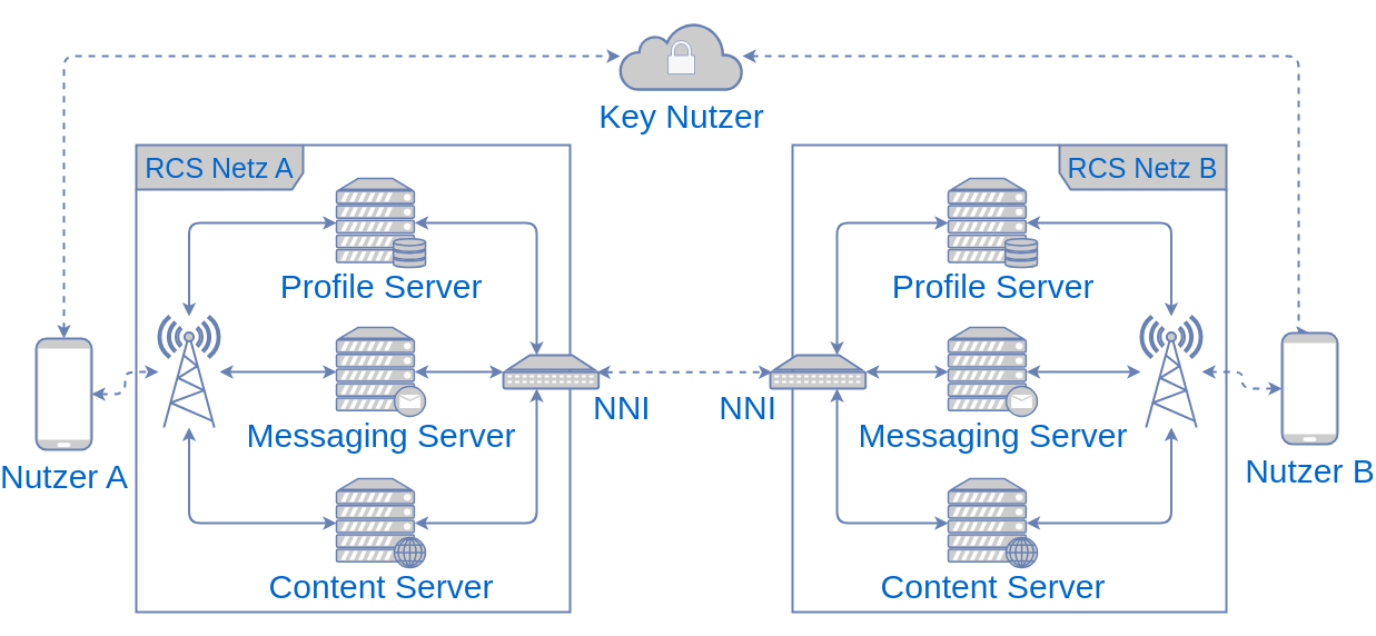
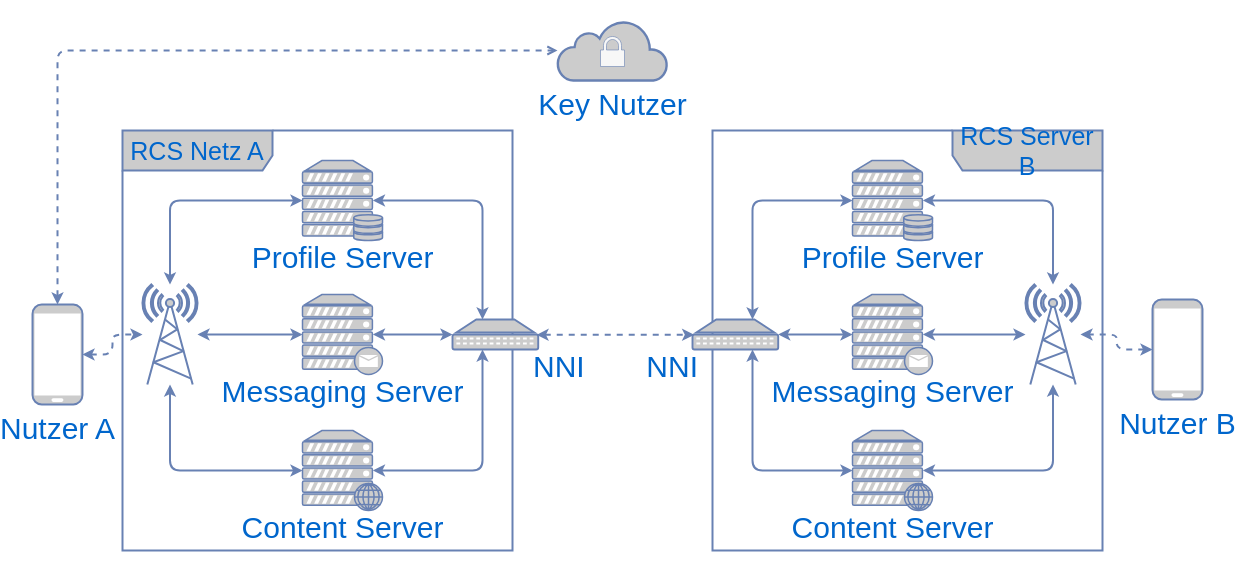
  <mxCell id="0" />
  <mxCell id="1" parent="0" />
  <mxCell id="2" value="" style="edgeStyle=orthogonalEdgeStyle;rounded=1;orthogonalLoop=1;jettySize=auto;html=1;exitX=0;exitY=0.5;exitDx=0;exitDy=0;exitPerimeter=0;strokeColor=#6881B3;strokeWidth=2;align=center;verticalAlign=top;fontFamily=Helvetica;fontSize=30;fontColor=#0066CC;fillColor=#CCCCCC;gradientColor=none;gradientDirection=north;dashed=1;startArrow=classic;startFill=1;" parent="1" source="4" target="21" edge="1"><mxGeometry relative="1" as="geometry" /></mxCell>
- <mxCell id="3" value="" style="edgeStyle=orthogonalEdgeStyle;rounded=1;orthogonalLoop=1;jettySize=auto;html=1;exitX=0.5;exitY=0;exitDx=0;exitDy=0;exitPerimeter=0;strokeColor=#6881B3;strokeWidth=2;align=center;verticalAlign=top;fontFamily=Helvetica;fontSize=30;fontColor=#0066CC;fillColor=#CCCCCC;gradientColor=none;gradientDirection=north;dashed=1;startArrow=classic;startFill=1;" parent="1" source="4" target="15" edge="1"><mxGeometry relative="1" as="geometry"><mxPoint x="1105" y="344" as="sourcePoint" /><Array as="points"><mxPoint x="1155" y="50" /></Array></mxGeometry></mxCell>
  <mxCell id="4" value="Nutzer B" style="verticalAlign=top;verticalLabelPosition=bottom;labelPosition=center;align=center;html=1;outlineConnect=0;gradientDirection=north;strokeWidth=2;shape=mxgraph.networks.mobile;rounded=1;strokeColor=#6881B3;fontFamily=Helvetica;fontSize=30;fontColor=#0066CC;fillColor=#CCCCCC;gradientColor=none;" parent="1" vertex="1"><mxGeometry x="1140" y="299" width="50" height="100" as="geometry" /></mxCell>
  <mxCell id="5" value="" style="edgeStyle=orthogonalEdgeStyle;rounded=1;orthogonalLoop=1;jettySize=auto;html=1;exitX=1;exitY=0.5;exitDx=0;exitDy=0;exitPerimeter=0;strokeColor=#6881B3;strokeWidth=2;align=center;verticalAlign=top;fontFamily=Helvetica;fontSize=30;fontColor=#0066CC;fillColor=#CCCCCC;gradientColor=none;gradientDirection=north;dashed=1;startArrow=classic;startFill=1;" parent="1" source="7" target="8" edge="1"><mxGeometry relative="1" as="geometry" /></mxCell>
- <mxCell id="6" value="" style="edgeStyle=orthogonalEdgeStyle;rounded=1;orthogonalLoop=1;jettySize=auto;html=1;exitX=0.5;exitY=0;exitDx=0;exitDy=0;exitPerimeter=0;strokeColor=#6881B3;strokeWidth=2;align=center;verticalAlign=top;fontFamily=Helvetica;fontSize=30;fontColor=#0066CC;fillColor=#CCCCCC;gradientColor=none;gradientDirection=north;dashed=1;startArrow=classic;startFill=1;" parent="1" source="7" target="15" edge="1"><mxGeometry relative="1" as="geometry"><mxPoint x="55" y="344" as="sourcePoint" /><Array as="points"><mxPoint x="45" y="50" /></Array></mxGeometry></mxCell>
+ <mxCell id="6" value="" style="edgeStyle=orthogonalEdgeStyle;rounded=1;orthogonalLoop=1;jettySize=auto;html=1;exitX=0.5;exitY=0;exitDx=0;exitDy=0;exitPerimeter=0;strokeColor=#6881B3;strokeWidth=2;align=center;verticalAlign=top;fontFamily=Helvetica;fontSize=30;fontColor=#0066CC;fillColor=#CCCCCC;gradientColor=none;gradientDirection=north;dashed=1;startArrow=classic;startFill=1;endArrow=open;" parent="1" source="7" target="15" edge="1"><mxGeometry relative="1" as="geometry"><mxPoint x="55" y="344" as="sourcePoint" /><Array as="points"><mxPoint x="45" y="50" /></Array></mxGeometry></mxCell>
  <mxCell id="7" value="Nutzer A" style="verticalAlign=top;verticalLabelPosition=bottom;labelPosition=center;align=center;html=1;outlineConnect=0;gradientDirection=north;strokeWidth=2;shape=mxgraph.networks.mobile;rounded=1;strokeColor=#6881B3;fontFamily=Helvetica;fontSize=30;fontColor=#0066CC;fillColor=#CCCCCC;gradientColor=none;" parent="1" vertex="1"><mxGeometry x="20" y="304" width="50" height="100" as="geometry" /></mxCell>
  <mxCell id="8" value="" style="verticalAlign=top;verticalLabelPosition=bottom;labelPosition=center;align=center;html=1;outlineConnect=0;gradientDirection=north;strokeWidth=2;shape=mxgraph.networks.radio_tower;rounded=1;strokeColor=#6881B3;fontFamily=Helvetica;fontSize=30;fontColor=#0066CC;fillColor=#CCCCCC;gradientColor=none;" parent="1" vertex="1"><mxGeometry x="130" y="284" width="55" height="100" as="geometry" /></mxCell>
  <mxCell id="9" value="" style="edgeStyle=orthogonalEdgeStyle;rounded=1;orthogonalLoop=1;jettySize=auto;html=1;exitX=0;exitY=0.5;exitDx=0;exitDy=0;exitPerimeter=0;endArrow=classic;endFill=1;startArrow=classic;startFill=1;strokeColor=#6881B3;strokeWidth=2;align=center;verticalAlign=top;fontFamily=Helvetica;fontSize=30;fontColor=#0066CC;fillColor=#CCCCCC;gradientColor=none;gradientDirection=north;" parent="1" source="11" target="8" edge="1"><mxGeometry relative="1" as="geometry" /></mxCell>
  <mxCell id="10" value="" style="edgeStyle=orthogonalEdgeStyle;rounded=1;orthogonalLoop=1;jettySize=auto;html=1;exitX=0.88;exitY=0.5;exitDx=0;exitDy=0;exitPerimeter=0;strokeColor=#6881B3;strokeWidth=2;align=center;verticalAlign=top;fontFamily=Helvetica;fontSize=30;fontColor=#0066CC;fillColor=#CCCCCC;gradientColor=none;gradientDirection=north;startArrow=classic;startFill=1;" parent="1" source="11" target="20" edge="1"><mxGeometry relative="1" as="geometry" /></mxCell>
  <mxCell id="11" value="Messaging Server" style="verticalAlign=top;verticalLabelPosition=bottom;labelPosition=center;align=center;html=1;outlineConnect=0;gradientDirection=north;strokeWidth=2;shape=mxgraph.networks.mail_server;fillStyle=auto;shadow=0;rounded=1;strokeColor=#6881B3;fontFamily=Helvetica;fontSize=30;fontColor=#0066CC;fillColor=#CCCCCC;gradientColor=none;spacing=-5;" parent="1" vertex="1"><mxGeometry x="290" y="294" width="80" height="80" as="geometry" /></mxCell>
  <mxCell id="12" value="" style="edgeStyle=orthogonalEdgeStyle;rounded=1;orthogonalLoop=1;jettySize=auto;html=1;exitX=0;exitY=0.5;exitDx=0;exitDy=0;exitPerimeter=0;startArrow=classic;startFill=1;endArrow=classic;endFill=1;strokeColor=#6881B3;strokeWidth=2;align=center;verticalAlign=top;fontFamily=Helvetica;fontSize=30;fontColor=#0066CC;fillColor=#CCCCCC;gradientColor=none;gradientDirection=north;" parent="1" source="14" target="8" edge="1"><mxGeometry relative="1" as="geometry" /></mxCell>
  <mxCell id="13" value="" style="edgeStyle=orthogonalEdgeStyle;rounded=1;orthogonalLoop=1;jettySize=auto;html=1;exitX=0.88;exitY=0.5;exitDx=0;exitDy=0;exitPerimeter=0;strokeColor=#6881B3;strokeWidth=2;align=center;verticalAlign=top;fontFamily=Helvetica;fontSize=30;fontColor=#0066CC;fillColor=#CCCCCC;gradientColor=none;gradientDirection=north;startArrow=classic;startFill=1;" parent="1" source="14" target="20" edge="1"><mxGeometry relative="1" as="geometry"><Array as="points"><mxPoint x="470" y="470" /></Array></mxGeometry></mxCell>
  <mxCell id="14" value="Content Server" style="verticalAlign=top;verticalLabelPosition=bottom;labelPosition=center;align=center;html=1;outlineConnect=0;gradientDirection=north;strokeWidth=2;shape=mxgraph.networks.web_server;rounded=1;strokeColor=#6881B3;fontFamily=Helvetica;fontSize=30;fontColor=#0066CC;fillColor=#CCCCCC;gradientColor=none;spacing=-5;" parent="1" vertex="1"><mxGeometry x="290" y="430" width="80" height="80" as="geometry" /></mxCell>
  <mxCell id="15" value="Key&amp;nbsp;Nutzer" style="html=1;outlineConnect=0;gradientDirection=north;strokeWidth=2;shape=mxgraph.networks.cloud;labelPosition=center;verticalLabelPosition=bottom;align=center;verticalAlign=top;rounded=1;strokeColor=#6881B3;fontFamily=Helvetica;fontSize=30;fontColor=#0066CC;fillColor=#CCCCCC;gradientColor=none;" parent="1" vertex="1"><mxGeometry x="545" y="20" width="110" height="60" as="geometry" /></mxCell>
  <mxCell id="16" value="" style="edgeStyle=orthogonalEdgeStyle;rounded=1;orthogonalLoop=1;jettySize=auto;html=1;exitX=0;exitY=0.5;exitDx=0;exitDy=0;exitPerimeter=0;startArrow=classic;startFill=1;endArrow=classic;endFill=1;strokeColor=#6881B3;strokeWidth=2;align=center;verticalAlign=top;fontFamily=Helvetica;fontSize=30;fontColor=#0066CC;fillColor=#CCCCCC;gradientColor=none;gradientDirection=north;" parent="1" source="18" target="8" edge="1"><mxGeometry relative="1" as="geometry" /></mxCell>
  <mxCell id="17" value="" style="edgeStyle=orthogonalEdgeStyle;rounded=1;orthogonalLoop=1;jettySize=auto;html=1;exitX=0.88;exitY=0.5;exitDx=0;exitDy=0;exitPerimeter=0;strokeColor=#6881B3;strokeWidth=2;align=center;verticalAlign=top;fontFamily=Helvetica;fontSize=30;fontColor=#0066CC;fillColor=#CCCCCC;gradientColor=none;gradientDirection=north;startArrow=classic;startFill=1;" parent="1" source="18" target="20" edge="1"><mxGeometry relative="1" as="geometry"><Array as="points"><mxPoint x="470" y="200" /></Array></mxGeometry></mxCell>
  <mxCell id="18" value="Profile Server" style="verticalAlign=top;verticalLabelPosition=bottom;labelPosition=center;align=center;html=1;outlineConnect=0;gradientDirection=north;strokeWidth=2;shape=mxgraph.networks.server_storage;rounded=1;strokeColor=#6881B3;fontFamily=Helvetica;fontSize=30;fontColor=#0066CC;fillColor=#CCCCCC;gradientColor=none;horizontal=1;spacing=-5;" parent="1" vertex="1"><mxGeometry x="290" y="160" width="80" height="80" as="geometry" /></mxCell>
  <mxCell id="19" value="RCS Netz A" style="shape=umlFrame;whiteSpace=wrap;html=1;pointerEvents=0;width=150;height=40;rounded=1;strokeColor=#6881B3;strokeWidth=2;align=center;verticalAlign=middle;fontFamily=Helvetica;fontSize=25;fontColor=#0066CC;fillColor=#CCCCCC;gradientColor=none;gradientDirection=north;" parent="1" vertex="1"><mxGeometry x="110" y="130" width="390" height="420" as="geometry" /></mxCell>
  <mxCell id="20" value="NNI" style="verticalAlign=top;verticalLabelPosition=bottom;labelPosition=right;align=left;html=1;outlineConnect=0;gradientDirection=north;strokeWidth=2;shape=mxgraph.networks.patch_panel;rounded=1;strokeColor=#6881B3;fontFamily=Helvetica;fontSize=30;fontColor=#0066CC;fillColor=#CCCCCC;gradientColor=none;spacing=-5;" parent="1" vertex="1"><mxGeometry x="440" y="319" width="85.71" height="30" as="geometry" /></mxCell>
  <mxCell id="21" value="" style="verticalAlign=top;verticalLabelPosition=bottom;labelPosition=center;align=center;html=1;outlineConnect=0;gradientDirection=north;strokeWidth=2;shape=mxgraph.networks.radio_tower;rounded=1;strokeColor=#6881B3;fontFamily=Helvetica;fontSize=30;fontColor=#0066CC;fillColor=#CCCCCC;gradientColor=none;" parent="1" vertex="1"><mxGeometry x="1013" y="284" width="55" height="100" as="geometry" /></mxCell>
  <mxCell id="22" value="" style="edgeStyle=orthogonalEdgeStyle;rounded=1;orthogonalLoop=1;jettySize=auto;html=1;exitX=0;exitY=0.5;exitDx=0;exitDy=0;exitPerimeter=0;strokeColor=#6881B3;strokeWidth=2;align=center;verticalAlign=top;fontFamily=Helvetica;fontSize=30;fontColor=#0066CC;fillColor=#CCCCCC;gradientColor=none;gradientDirection=north;endArrow=classic;endFill=1;startArrow=classic;startFill=1;" parent="1" source="24" target="32" edge="1"><mxGeometry relative="1" as="geometry" /></mxCell>
  <mxCell id="23" value="" style="edgeStyle=orthogonalEdgeStyle;rounded=1;orthogonalLoop=1;jettySize=auto;html=1;exitX=0.88;exitY=0.5;exitDx=0;exitDy=0;exitPerimeter=0;startArrow=classic;startFill=1;endArrow=classic;endFill=1;strokeColor=#6881B3;strokeWidth=2;align=center;verticalAlign=top;fontFamily=Helvetica;fontSize=30;fontColor=#0066CC;fillColor=#CCCCCC;gradientColor=none;gradientDirection=north;" parent="1" source="24" target="21" edge="1"><mxGeometry relative="1" as="geometry" /></mxCell>
  <mxCell id="24" value="Messaging Server" style="verticalAlign=top;verticalLabelPosition=bottom;labelPosition=center;align=center;html=1;outlineConnect=0;gradientDirection=north;strokeWidth=2;shape=mxgraph.networks.mail_server;rounded=1;strokeColor=#6881B3;fontFamily=Helvetica;fontSize=30;fontColor=#0066CC;fillColor=#CCCCCC;gradientColor=none;spacing=-5;" parent="1" vertex="1"><mxGeometry x="840" y="294" width="80" height="80" as="geometry" /></mxCell>
  <mxCell id="25" value="" style="edgeStyle=orthogonalEdgeStyle;rounded=1;orthogonalLoop=1;jettySize=auto;html=1;exitX=0;exitY=0.5;exitDx=0;exitDy=0;exitPerimeter=0;strokeColor=#6881B3;strokeWidth=2;align=center;verticalAlign=top;fontFamily=Helvetica;fontSize=30;fontColor=#0066CC;fillColor=#CCCCCC;gradientColor=none;gradientDirection=north;startArrow=classic;startFill=1;" parent="1" source="27" target="32" edge="1"><mxGeometry relative="1" as="geometry"><Array as="points"><mxPoint x="740" y="470" /></Array></mxGeometry></mxCell>
  <mxCell id="26" value="" style="edgeStyle=orthogonalEdgeStyle;rounded=1;orthogonalLoop=1;jettySize=auto;html=1;exitX=0.88;exitY=0.5;exitDx=0;exitDy=0;exitPerimeter=0;startArrow=classic;startFill=1;endArrow=classic;endFill=1;strokeColor=#6881B3;strokeWidth=2;align=center;verticalAlign=top;fontFamily=Helvetica;fontSize=30;fontColor=#0066CC;fillColor=#CCCCCC;gradientColor=none;gradientDirection=north;" parent="1" source="27" target="21" edge="1"><mxGeometry relative="1" as="geometry" /></mxCell>
  <mxCell id="27" value="Content Server" style="verticalAlign=top;verticalLabelPosition=bottom;labelPosition=center;align=center;html=1;outlineConnect=0;gradientDirection=north;strokeWidth=2;shape=mxgraph.networks.web_server;rounded=1;strokeColor=#6881B3;fontFamily=Helvetica;fontSize=30;fontColor=#0066CC;fillColor=#CCCCCC;gradientColor=none;spacing=-5;" parent="1" vertex="1"><mxGeometry x="840" y="430" width="80" height="80" as="geometry" /></mxCell>
  <mxCell id="28" value="" style="edgeStyle=orthogonalEdgeStyle;rounded=1;orthogonalLoop=1;jettySize=auto;html=1;exitX=0;exitY=0.5;exitDx=0;exitDy=0;exitPerimeter=0;strokeColor=#6881B3;strokeWidth=2;align=center;verticalAlign=top;fontFamily=Helvetica;fontSize=30;fontColor=#0066CC;fillColor=#CCCCCC;gradientColor=none;gradientDirection=north;startArrow=classic;startFill=1;" parent="1" source="30" target="32" edge="1"><mxGeometry relative="1" as="geometry"><Array as="points"><mxPoint x="740" y="200" /></Array></mxGeometry></mxCell>
  <mxCell id="29" value="" style="edgeStyle=orthogonalEdgeStyle;rounded=1;orthogonalLoop=1;jettySize=auto;html=1;exitX=0.88;exitY=0.5;exitDx=0;exitDy=0;exitPerimeter=0;startArrow=classic;startFill=1;endArrow=classic;endFill=1;strokeColor=#6881B3;strokeWidth=2;align=center;verticalAlign=top;fontFamily=Helvetica;fontSize=30;fontColor=#0066CC;fillColor=#CCCCCC;gradientColor=none;gradientDirection=north;" parent="1" source="30" target="21" edge="1"><mxGeometry relative="1" as="geometry" /></mxCell>
  <mxCell id="30" value="Profile Server" style="verticalAlign=top;verticalLabelPosition=bottom;labelPosition=center;align=center;html=1;outlineConnect=0;gradientDirection=north;strokeWidth=2;shape=mxgraph.networks.server_storage;rounded=1;strokeColor=#6881B3;fontFamily=Helvetica;fontSize=30;fontColor=#0066CC;fillColor=#CCCCCC;gradientColor=none;spacing=-5;" parent="1" vertex="1"><mxGeometry x="840" y="160" width="80" height="80" as="geometry" /></mxCell>
- <mxCell id="31" value="RCS Netz B" style="shape=umlFrame;whiteSpace=wrap;html=1;pointerEvents=0;width=150;height=40;rounded=1;strokeColor=#6881B3;strokeWidth=2;align=center;verticalAlign=middle;fontFamily=Helvetica;fontSize=25;fontColor=#0066CC;fillColor=#CCCCCC;gradientColor=none;gradientDirection=north;labelPosition=center;verticalLabelPosition=middle;labelBackgroundColor=none;flipH=1;" parent="1" vertex="1"><mxGeometry x="700" y="130" width="390" height="420" as="geometry" /></mxCell>
+ <mxCell id="31" value="RCS Server B" style="shape=umlFrame;whiteSpace=wrap;html=1;pointerEvents=0;width=150;height=40;rounded=1;strokeColor=#6881B3;strokeWidth=2;align=center;verticalAlign=middle;fontFamily=Helvetica;fontSize=25;fontColor=#0066CC;fillColor=#CCCCCC;gradientColor=none;gradientDirection=north;labelPosition=center;verticalLabelPosition=middle;labelBackgroundColor=none;flipH=1;" parent="1" vertex="1"><mxGeometry x="700" y="130" width="390" height="420" as="geometry" /></mxCell>
  <mxCell id="32" value="NNI" style="verticalAlign=top;verticalLabelPosition=bottom;labelPosition=left;align=right;html=1;outlineConnect=0;gradientDirection=north;strokeWidth=2;shape=mxgraph.networks.patch_panel;rounded=1;strokeColor=#6881B3;fontFamily=Helvetica;fontSize=30;fontColor=#0066CC;fillColor=#CCCCCC;gradientColor=none;spacing=-5;" parent="1" vertex="1"><mxGeometry x="680" y="319" width="85.71" height="30" as="geometry" /></mxCell>
  <mxCell id="33" value="" style="edgeStyle=orthogonalEdgeStyle;rounded=1;orthogonalLoop=1;jettySize=auto;html=1;exitX=0.98;exitY=0.51;exitDx=0;exitDy=0;exitPerimeter=0;entryX=0.02;entryY=0.51;entryDx=0;entryDy=0;entryPerimeter=0;strokeColor=#6881B3;strokeWidth=2;align=center;verticalAlign=top;fontFamily=Helvetica;fontSize=30;fontColor=#0066CC;fillColor=#CCCCCC;gradientColor=none;gradientDirection=north;dashed=1;startArrow=classic;startFill=1;" parent="1" source="20" target="32" edge="1"><mxGeometry relative="1" as="geometry" /></mxCell>
  <mxCell id="34" value="" style="verticalAlign=top;verticalLabelPosition=bottom;labelPosition=center;align=center;html=1;outlineConnect=0;gradientDirection=north;strokeWidth=2;shape=mxgraph.networks.secured;rounded=1;strokeColor=#6881B3;fontFamily=Helvetica;fontSize=30;fontColor=#0066CC;fillColor=#F7F7F7;gradientColor=none;fillStyle=auto;" parent="1" vertex="1"><mxGeometry x="588" y="36" width="24" height="30" as="geometry" /></mxCell>
